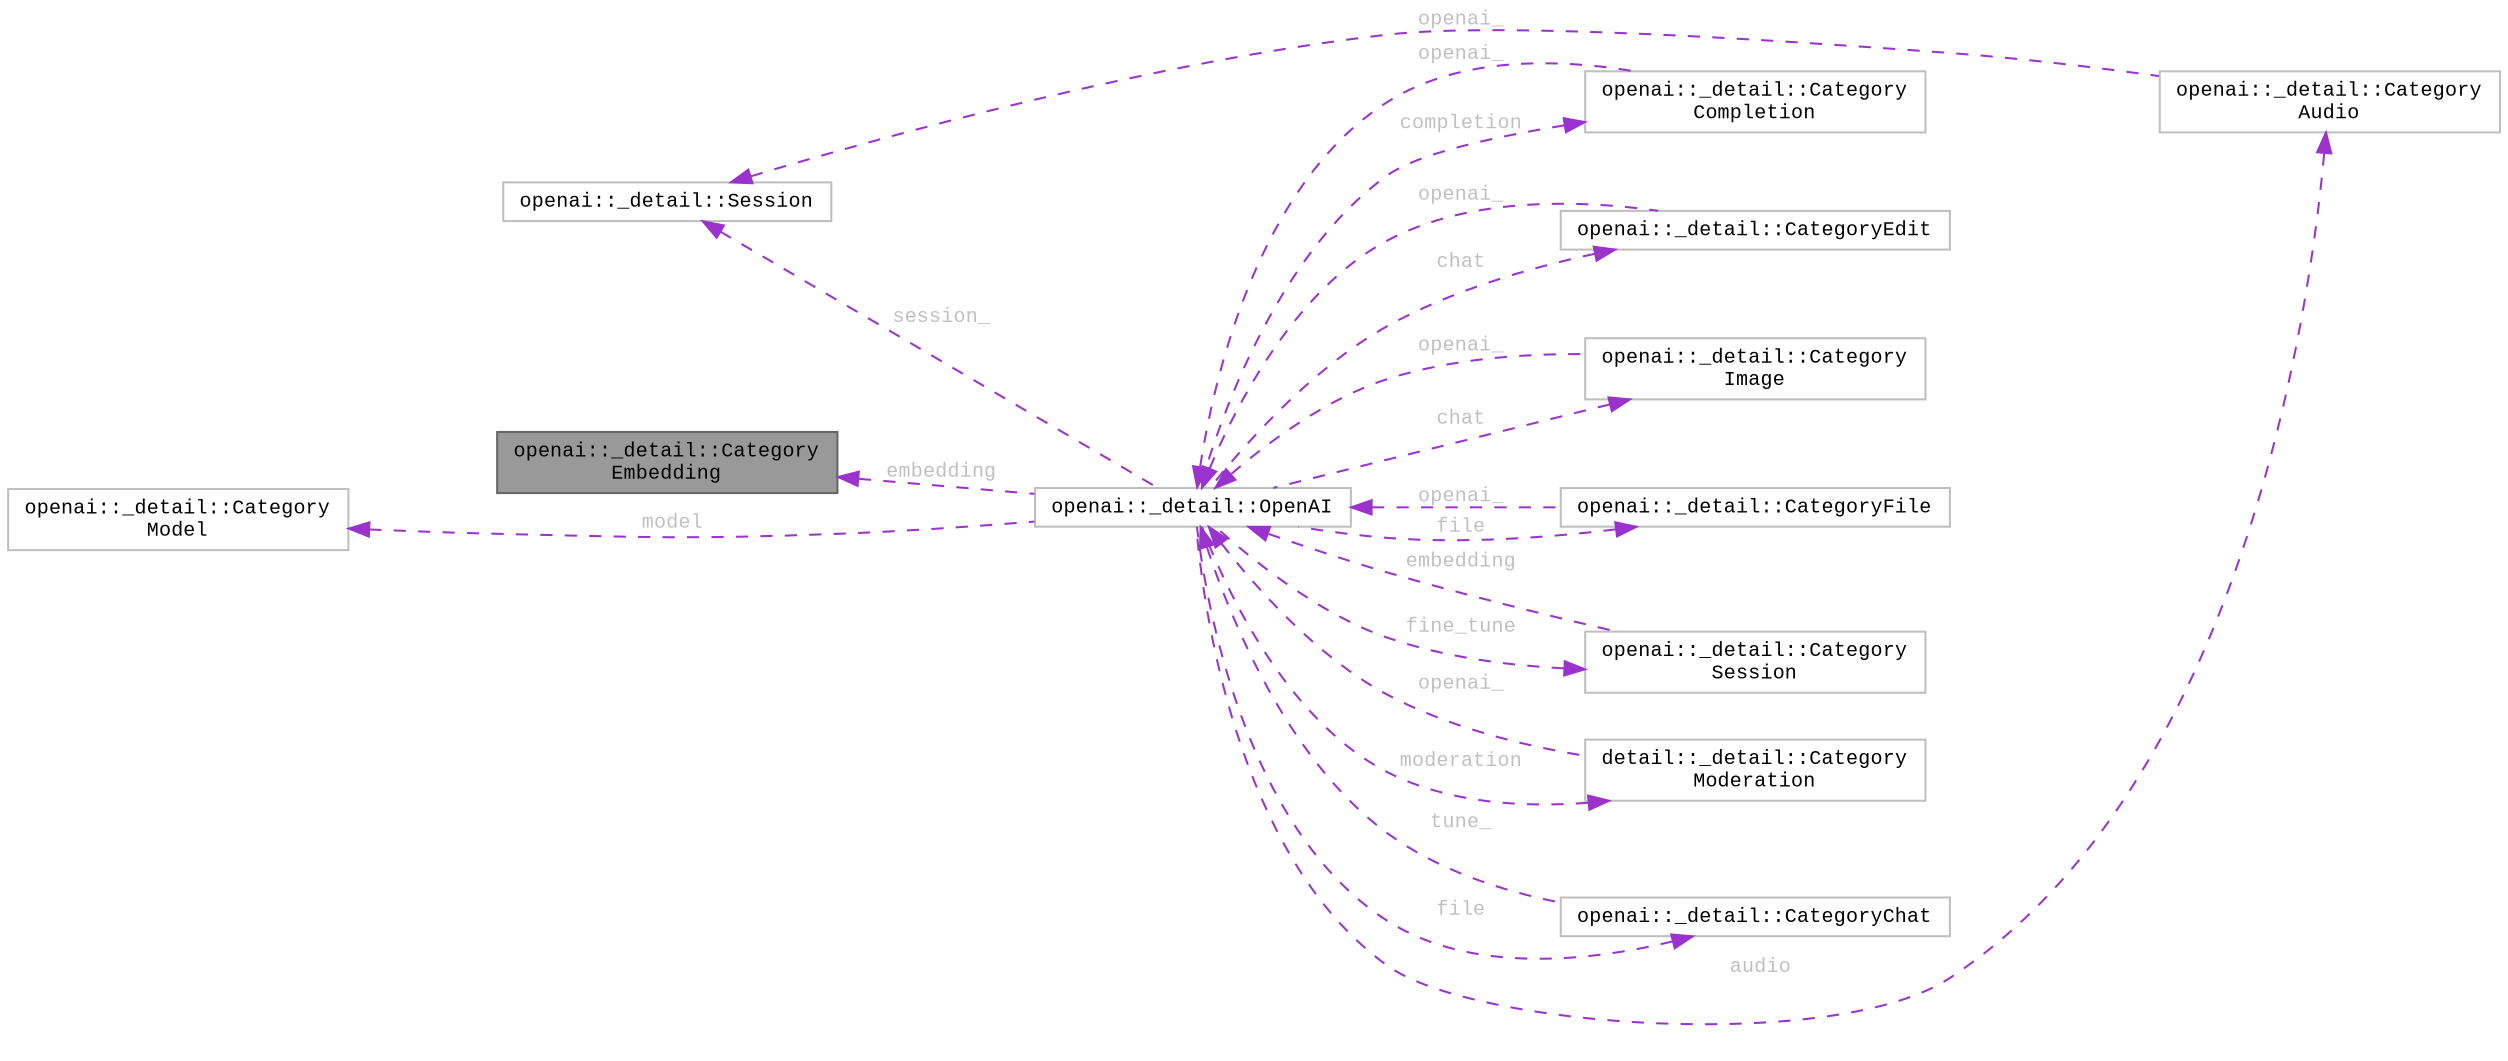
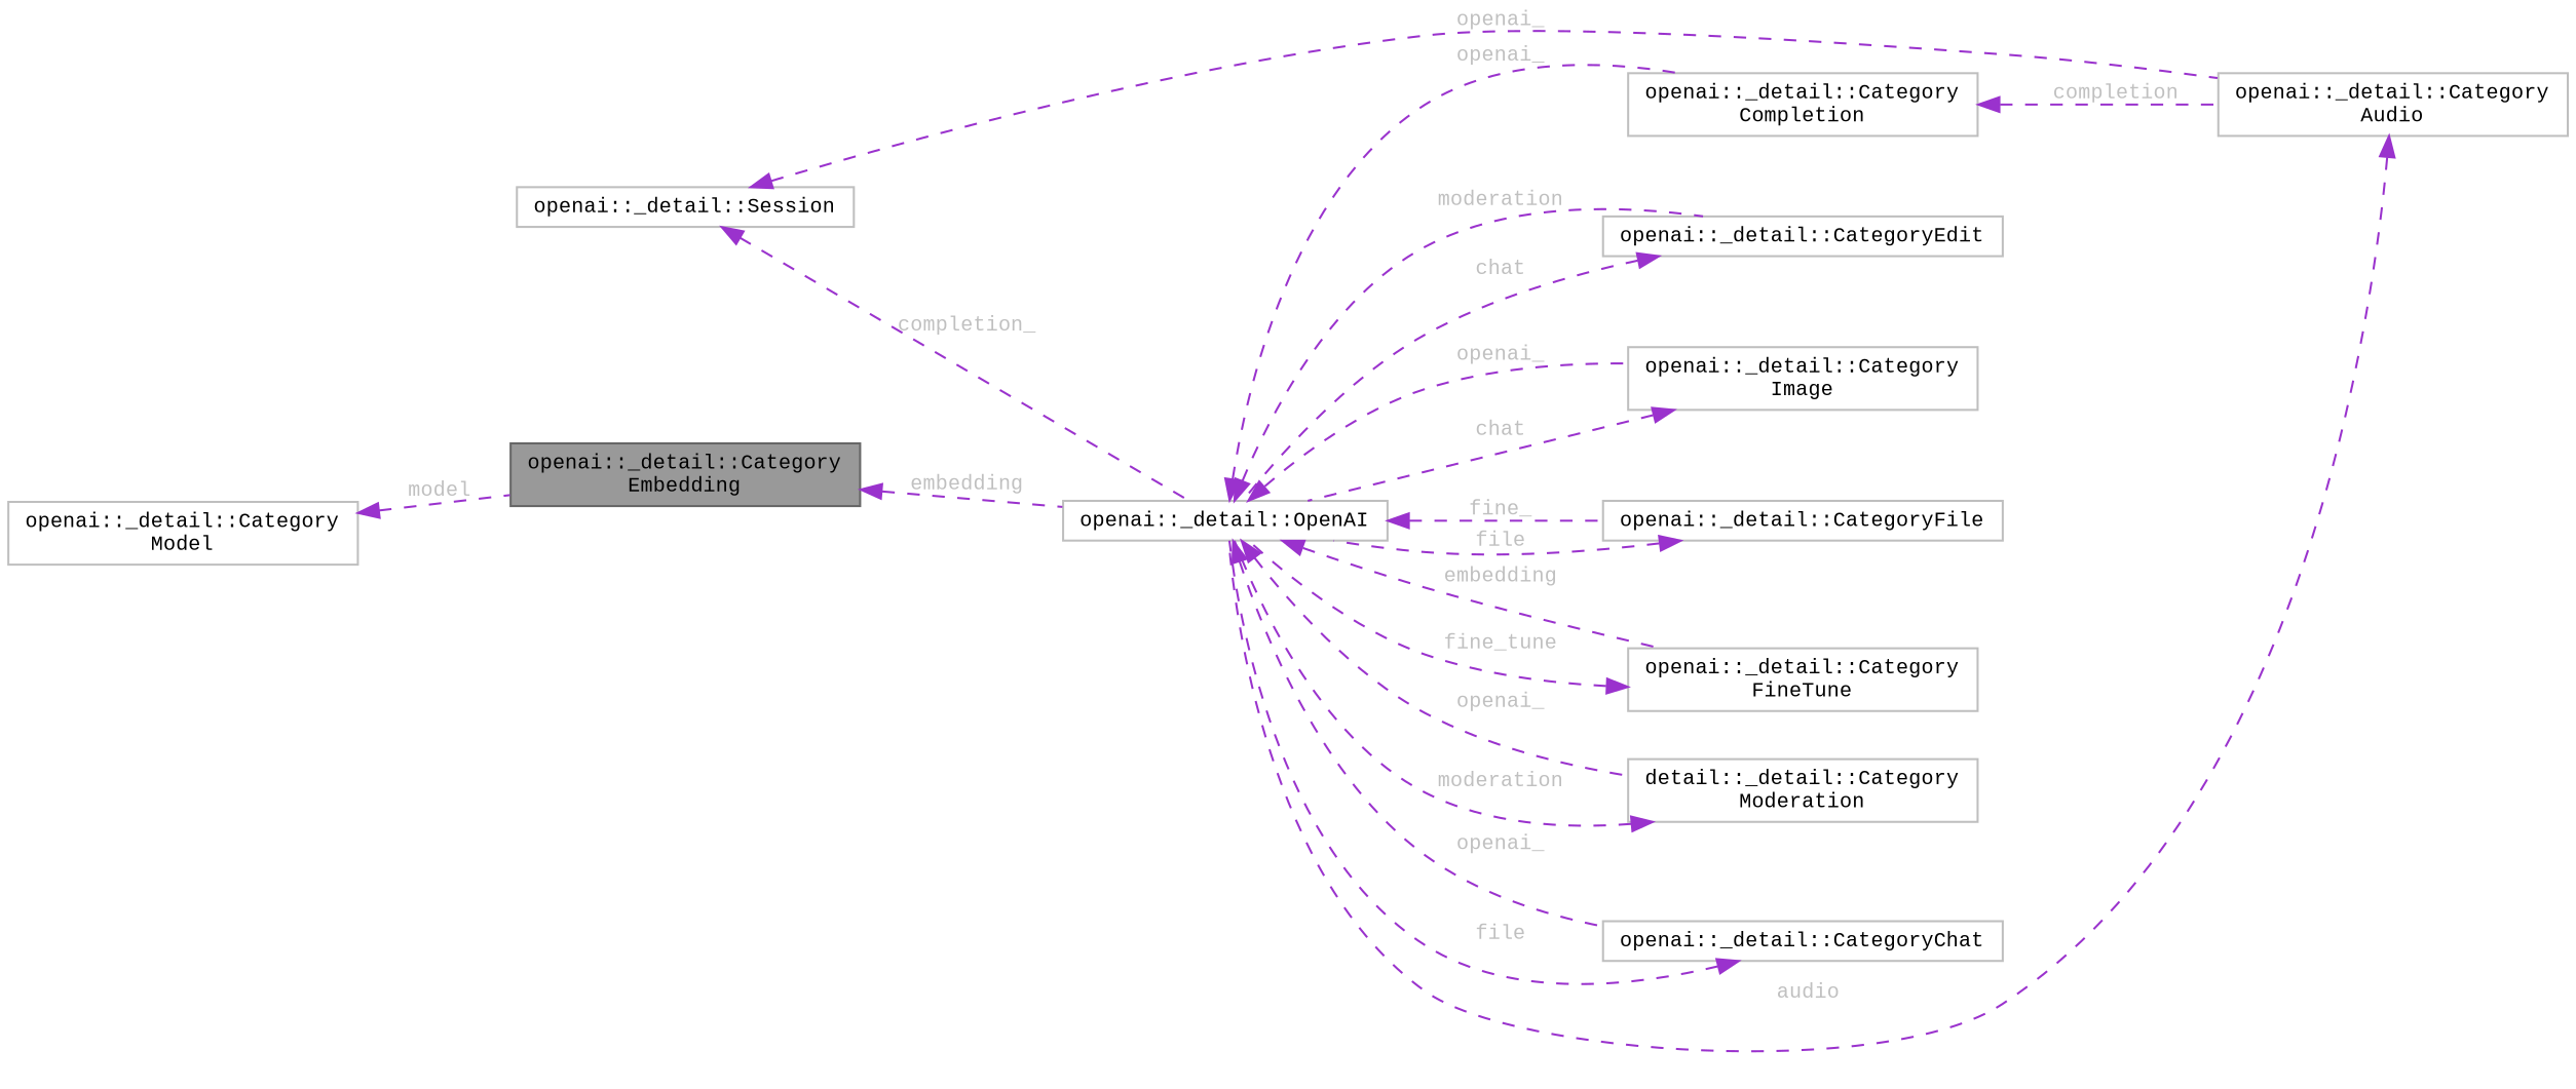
  digraph {
    fontname="Liberation Mono"
    rankdir=LR
    node [color=grey75 fillcolor=white fontname="Liberation Mono" fontsize=10 shape=box style=filled]
    edge [color=darkorchid3 dir=back fontcolor=grey fontname="Liberation Mono" fontsize=10 labelfontname=Helvetica labelfontsize=10 style=dashed]
    n1 [color=gray40 fillcolor=grey60 fontcolor=black height=0.2 label="openai::_detail::Category\lEmbedding" width=0.4]
    n2 [height=0.2 label="openai::_detail::OpenAI" width=0.4]
    n3 [height=0.2 label="openai::_detail::Category\lCompletion" width=0.4]
    n4 [height=0.2 label="openai::_detail::CategoryEdit" width=0.4]
    n5 [height=0.2 label="openai::_detail::Category\lImage" width=0.4]
    n6 [height=0.2 label="openai::_detail::CategoryFile" width=0.4]
-   n7 [height=0.2 label="openai::_detail::Category\lSession" width=0.4]
+   n7 [height=0.2 label="openai::_detail::Category\lFineTune" width=0.4]
    n8 [height=0.2 label="detail::_detail::Category\lModeration" width=0.4]
    n9 [height=0.2 label="openai::_detail::CategoryChat" width=0.4]
    n10 [height=0.2 label="openai::_detail::Category\lModel" width=0.4]
    n11 [height=0.2 label="openai::_detail::Category\lAudio" width=0.4]
    n12 [height=0.2 label="openai::_detail::Session" width=0.4]
    n1 -> n2 [label=" embedding"]
    n2 -> n3 [label=" openai_"]
-   n2 -> n4 [label=" openai_"]
+   n2 -> n4 [label=" moderation"]
    n2 -> n5 [label=" openai_"]
-   n2 -> n6 [label=" openai_"]
+   n2 -> n6 [label=" fine_"]
    n2 -> n7 [label=" embedding"]
    n2 -> n8 [label=" openai_"]
-   n2 -> n9 [label=" tune_"]
-   n3 -> n2 [label=" completion"]
+   n2 -> n9 [label=" openai_"]
+   n3 -> n11 [label=" completion"]
    n4 -> n2 [label=" chat"]
    n5 -> n2 [label=" chat"]
    n6 -> n2 [label=" file"]
    n7 -> n2 [label=" fine_tune"]
    n8 -> n2 [label=" moderation"]
    n9 -> n2 [label=" file"]
-   n10 -> n2 [label=" model"]
+   n10 -> n1 [label=" model"]
    n11 -> n2 [label=" audio"]
-   n12 -> n2 [label=" session_"]
+   n12 -> n2 [label=" completion_"]
    n12 -> n11 [label=" openai_"]
  }
